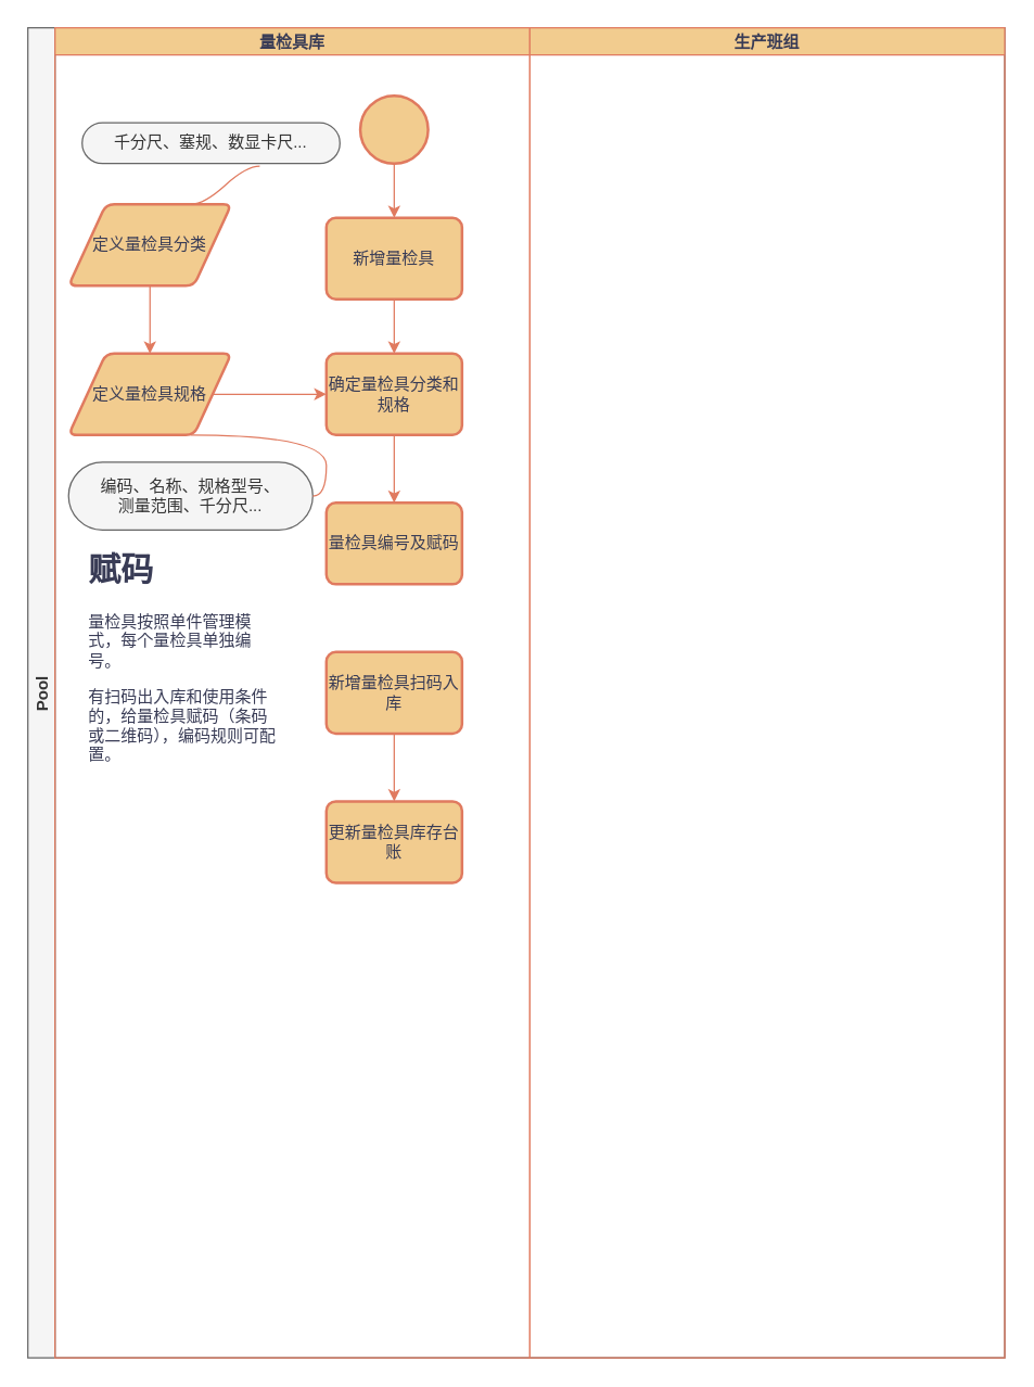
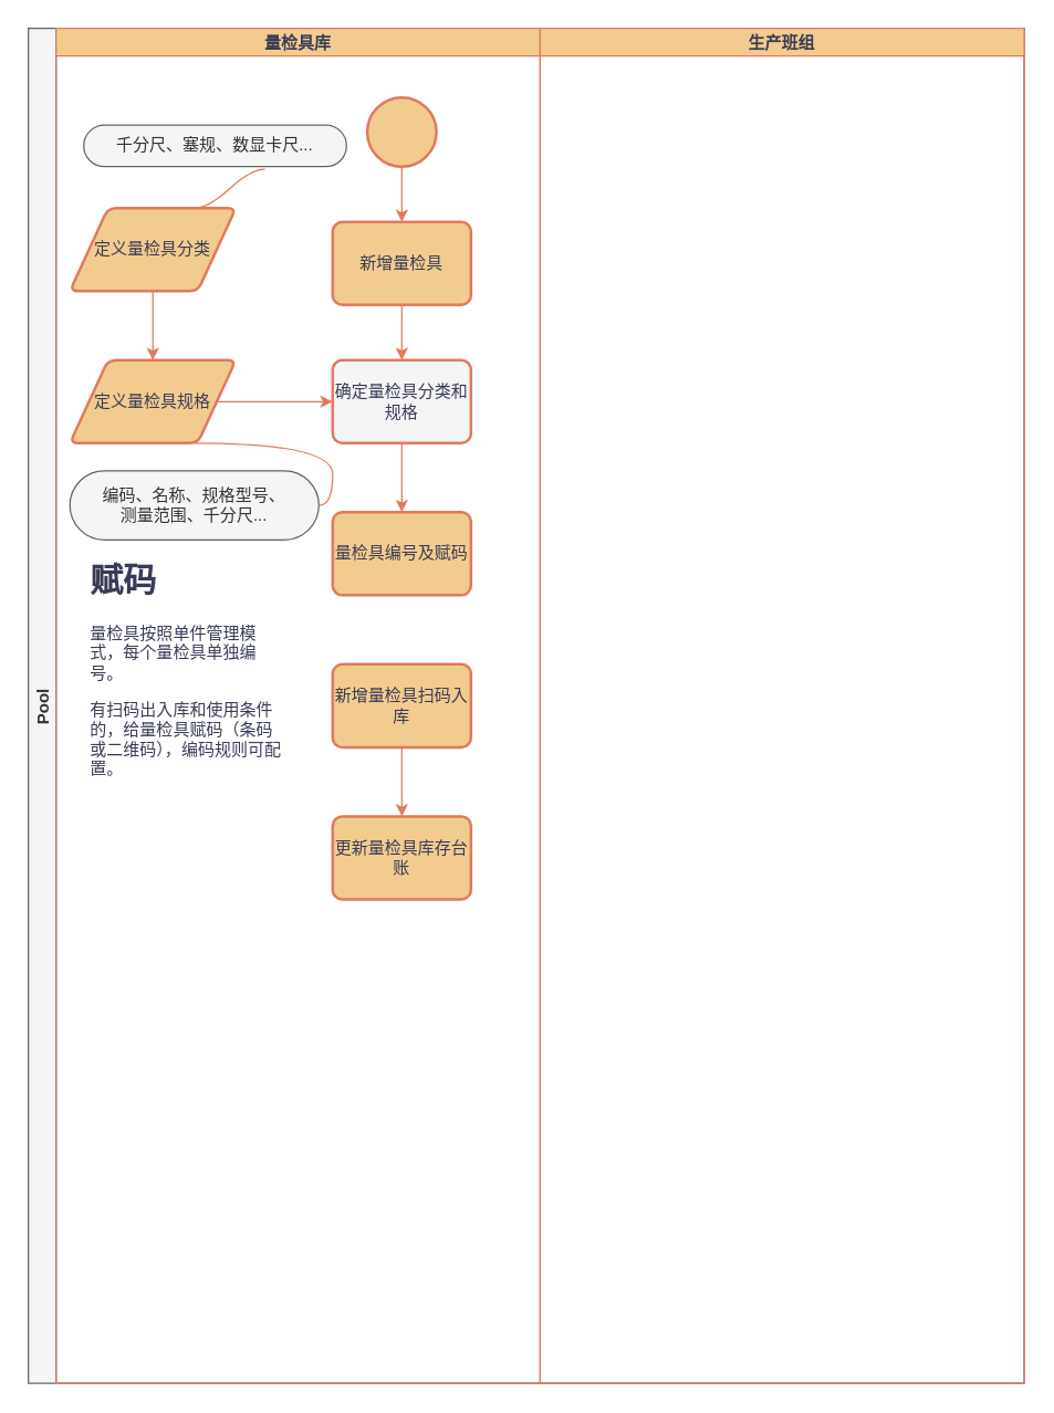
  <mxCell id="0" />
  <mxCell id="1" parent="0" />
  <mxCell id="2" value="Pool" style="swimlane;childLayout=stackLayout;resizeParent=1;resizeParentMax=0;startSize=20;horizontal=0;horizontalStack=1;strokeColor=#666666;fontColor=#333333;fillColor=#f5f5f5;" vertex="1" parent="1"><mxGeometry x="20" y="20" width="720" height="980" as="geometry" /></mxCell>
  <mxCell id="3" value="量检具库" style="swimlane;startSize=20;strokeColor=#E07A5F;fontColor=#393C56;fillColor=#F2CC8F;" vertex="1" parent="2"><mxGeometry x="20" width="350" height="980" as="geometry" /></mxCell>
  <mxCell id="4" style="edgeStyle=orthogonalEdgeStyle;rounded=0;orthogonalLoop=1;jettySize=auto;html=1;exitX=0.5;exitY=1;exitDx=0;exitDy=0;exitPerimeter=0;strokeColor=#E07A5F;fontColor=#393C56;fillColor=#F2CC8F;" edge="1" parent="3" source="5" target="7"><mxGeometry relative="1" as="geometry" /></mxCell>
  <mxCell id="5" value="" style="strokeWidth=2;html=1;shape=mxgraph.flowchart.start_2;whiteSpace=wrap;strokeColor=#E07A5F;fontColor=#393C56;fillColor=#F2CC8F;" vertex="1" parent="3"><mxGeometry x="225" y="50" width="50" height="50" as="geometry" /></mxCell>
  <mxCell id="6" style="edgeStyle=orthogonalEdgeStyle;rounded=0;orthogonalLoop=1;jettySize=auto;html=1;exitX=0.5;exitY=1;exitDx=0;exitDy=0;entryX=0.5;entryY=0;entryDx=0;entryDy=0;strokeColor=#E07A5F;fontColor=#393C56;fillColor=#F2CC8F;" edge="1" parent="3" source="7" target="9"><mxGeometry relative="1" as="geometry" /></mxCell>
  <mxCell id="7" value="新增量检具" style="rounded=1;whiteSpace=wrap;html=1;absoluteArcSize=1;arcSize=14;strokeWidth=2;strokeColor=#E07A5F;fontColor=#393C56;fillColor=#F2CC8F;" vertex="1" parent="3"><mxGeometry x="200" y="140" width="100" height="60" as="geometry" /></mxCell>
  <mxCell id="8" value="" style="edgeStyle=orthogonalEdgeStyle;rounded=0;orthogonalLoop=1;jettySize=auto;html=1;strokeColor=#E07A5F;fontColor=#393C56;fillColor=#F2CC8F;" edge="1" parent="3" source="9" target="20"><mxGeometry relative="1" as="geometry" /></mxCell>
- <mxCell id="9" value="确定量检具分类和规格" style="rounded=1;whiteSpace=wrap;html=1;absoluteArcSize=1;arcSize=14;strokeWidth=2;strokeColor=#E07A5F;fontColor=#393C56;fillColor=#F2CC8F;" vertex="1" parent="3"><mxGeometry x="200" y="240" width="100" height="60" as="geometry" /></mxCell>
+ <mxCell id="9" value="确定量检具分类和规格" style="rounded=1;whiteSpace=wrap;html=1;absoluteArcSize=1;arcSize=14;strokeWidth=2;strokeColor=#E07A5F;fontColor=#393C56;fillColor=#f5f5f5;" vertex="1" parent="3"><mxGeometry x="200" y="240" width="100" height="60" as="geometry" /></mxCell>
  <mxCell id="10" value="" style="edgeStyle=orthogonalEdgeStyle;rounded=0;orthogonalLoop=1;jettySize=auto;html=1;strokeColor=#E07A5F;fontColor=#393C56;fillColor=#F2CC8F;" edge="1" parent="3" source="11" target="22"><mxGeometry relative="1" as="geometry" /></mxCell>
  <mxCell id="11" value="新增量检具扫码入库" style="rounded=1;whiteSpace=wrap;html=1;absoluteArcSize=1;arcSize=14;strokeWidth=2;strokeColor=#E07A5F;fontColor=#393C56;fillColor=#F2CC8F;" vertex="1" parent="3"><mxGeometry x="200" y="460" width="100" height="60" as="geometry" /></mxCell>
  <mxCell id="12" value="" style="edgeStyle=orthogonalEdgeStyle;rounded=0;orthogonalLoop=1;jettySize=auto;html=1;strokeColor=#E07A5F;fontColor=#393C56;fillColor=#F2CC8F;" edge="1" parent="3" source="13" target="15"><mxGeometry relative="1" as="geometry" /></mxCell>
  <mxCell id="13" value="定义量检具分类" style="shape=parallelogram;html=1;strokeWidth=2;perimeter=parallelogramPerimeter;whiteSpace=wrap;rounded=1;arcSize=12;size=0.23;strokeColor=#E07A5F;fontColor=#393C56;fillColor=#F2CC8F;" vertex="1" parent="3"><mxGeometry x="10" y="130" width="120" height="60" as="geometry" /></mxCell>
  <mxCell id="14" value="" style="edgeStyle=orthogonalEdgeStyle;rounded=0;orthogonalLoop=1;jettySize=auto;html=1;strokeColor=#E07A5F;fontColor=#393C56;fillColor=#F2CC8F;" edge="1" parent="3" source="15" target="9"><mxGeometry relative="1" as="geometry" /></mxCell>
  <mxCell id="15" value="定义量检具规格" style="shape=parallelogram;html=1;strokeWidth=2;perimeter=parallelogramPerimeter;whiteSpace=wrap;rounded=1;arcSize=12;size=0.23;strokeColor=#E07A5F;fontColor=#393C56;fillColor=#F2CC8F;" vertex="1" parent="3"><mxGeometry x="10" y="240" width="120" height="60" as="geometry" /></mxCell>
  <mxCell id="16" value="千分尺、塞规、数显卡尺..." style="whiteSpace=wrap;html=1;rounded=1;arcSize=50;align=center;verticalAlign=middle;strokeWidth=1;autosize=1;spacing=4;treeFolding=1;treeMoving=1;newEdgeStyle={&quot;edgeStyle&quot;:&quot;entityRelationEdgeStyle&quot;,&quot;startArrow&quot;:&quot;none&quot;,&quot;endArrow&quot;:&quot;none&quot;,&quot;segment&quot;:10,&quot;curved&quot;:1,&quot;sourcePerimeterSpacing&quot;:0,&quot;targetPerimeterSpacing&quot;:0};fillColor=#f5f5f5;fontColor=#333333;strokeColor=#666666;" vertex="1" parent="3"><mxGeometry x="20" y="70" width="190" height="30" as="geometry" /></mxCell>
  <mxCell id="17" value="" style="edgeStyle=entityRelationEdgeStyle;startArrow=none;endArrow=none;segment=10;curved=1;sourcePerimeterSpacing=0;targetPerimeterSpacing=0;rounded=0;strokeColor=#E07A5F;fontColor=#393C56;fillColor=#F2CC8F;entryX=0.689;entryY=1.067;entryDx=0;entryDy=0;exitX=0.75;exitY=0;exitDx=0;exitDy=0;entryPerimeter=0;" edge="1" target="16" parent="3" source="13"><mxGeometry relative="1" as="geometry"><mxPoint x="110" y="140" as="sourcePoint" /><mxPoint x="215" y="115" as="targetPoint" /><Array as="points"><mxPoint x="115" y="100" /><mxPoint x="130" y="102" /></Array></mxGeometry></mxCell>
  <mxCell id="18" value="编码、名称、规格型号、&lt;br&gt;测量范围、千分尺..." style="whiteSpace=wrap;html=1;rounded=1;arcSize=50;align=center;verticalAlign=middle;strokeWidth=1;autosize=1;spacing=4;treeFolding=1;treeMoving=1;newEdgeStyle={&quot;edgeStyle&quot;:&quot;entityRelationEdgeStyle&quot;,&quot;startArrow&quot;:&quot;none&quot;,&quot;endArrow&quot;:&quot;none&quot;,&quot;segment&quot;:10,&quot;curved&quot;:1,&quot;sourcePerimeterSpacing&quot;:0,&quot;targetPerimeterSpacing&quot;:0};strokeColor=#666666;fontColor=#333333;fillColor=#f5f5f5;" vertex="1" parent="3"><mxGeometry x="10" y="320" width="180" height="50" as="geometry" /></mxCell>
  <mxCell id="19" value="" style="edgeStyle=entityRelationEdgeStyle;startArrow=none;endArrow=none;segment=10;curved=1;sourcePerimeterSpacing=0;targetPerimeterSpacing=0;rounded=0;strokeColor=#E07A5F;fontColor=#393C56;fillColor=#F2CC8F;exitX=0.75;exitY=1;exitDx=0;exitDy=0;" edge="1" target="18" parent="3" source="15"><mxGeometry relative="1" as="geometry"><mxPoint x="80" y="240" as="sourcePoint" /></mxGeometry></mxCell>
  <mxCell id="20" value="量检具编号及赋码" style="rounded=1;whiteSpace=wrap;html=1;absoluteArcSize=1;arcSize=14;strokeWidth=2;strokeColor=#E07A5F;fontColor=#393C56;fillColor=#F2CC8F;" vertex="1" parent="3"><mxGeometry x="200" y="350" width="100" height="60" as="geometry" /></mxCell>
  <mxCell id="21" value="&lt;h1&gt;赋码&lt;/h1&gt;&lt;p&gt;量检具按照单件管理模式，每个量检具单独编号。&lt;/p&gt;&lt;p&gt;有扫码出入库和使用条件的，给量检具赋码（条码或二维码），编码规则可配置。&lt;/p&gt;" style="text;html=1;strokeColor=none;fillColor=none;spacing=5;spacingTop=-20;whiteSpace=wrap;overflow=hidden;rounded=0;fontColor=#393C56;" vertex="1" parent="3"><mxGeometry x="20" y="380" width="150" height="180" as="geometry" /></mxCell>
  <mxCell id="22" value="更新量检具库存台账" style="rounded=1;whiteSpace=wrap;html=1;absoluteArcSize=1;arcSize=14;strokeWidth=2;strokeColor=#E07A5F;fontColor=#393C56;fillColor=#F2CC8F;" vertex="1" parent="3"><mxGeometry x="200" y="570" width="100" height="60" as="geometry" /></mxCell>
  <mxCell id="23" value="生产班组" style="swimlane;startSize=20;strokeColor=#E07A5F;fontColor=#393C56;fillColor=#F2CC8F;" vertex="1" parent="2"><mxGeometry x="370" width="350" height="980" as="geometry" /></mxCell>
